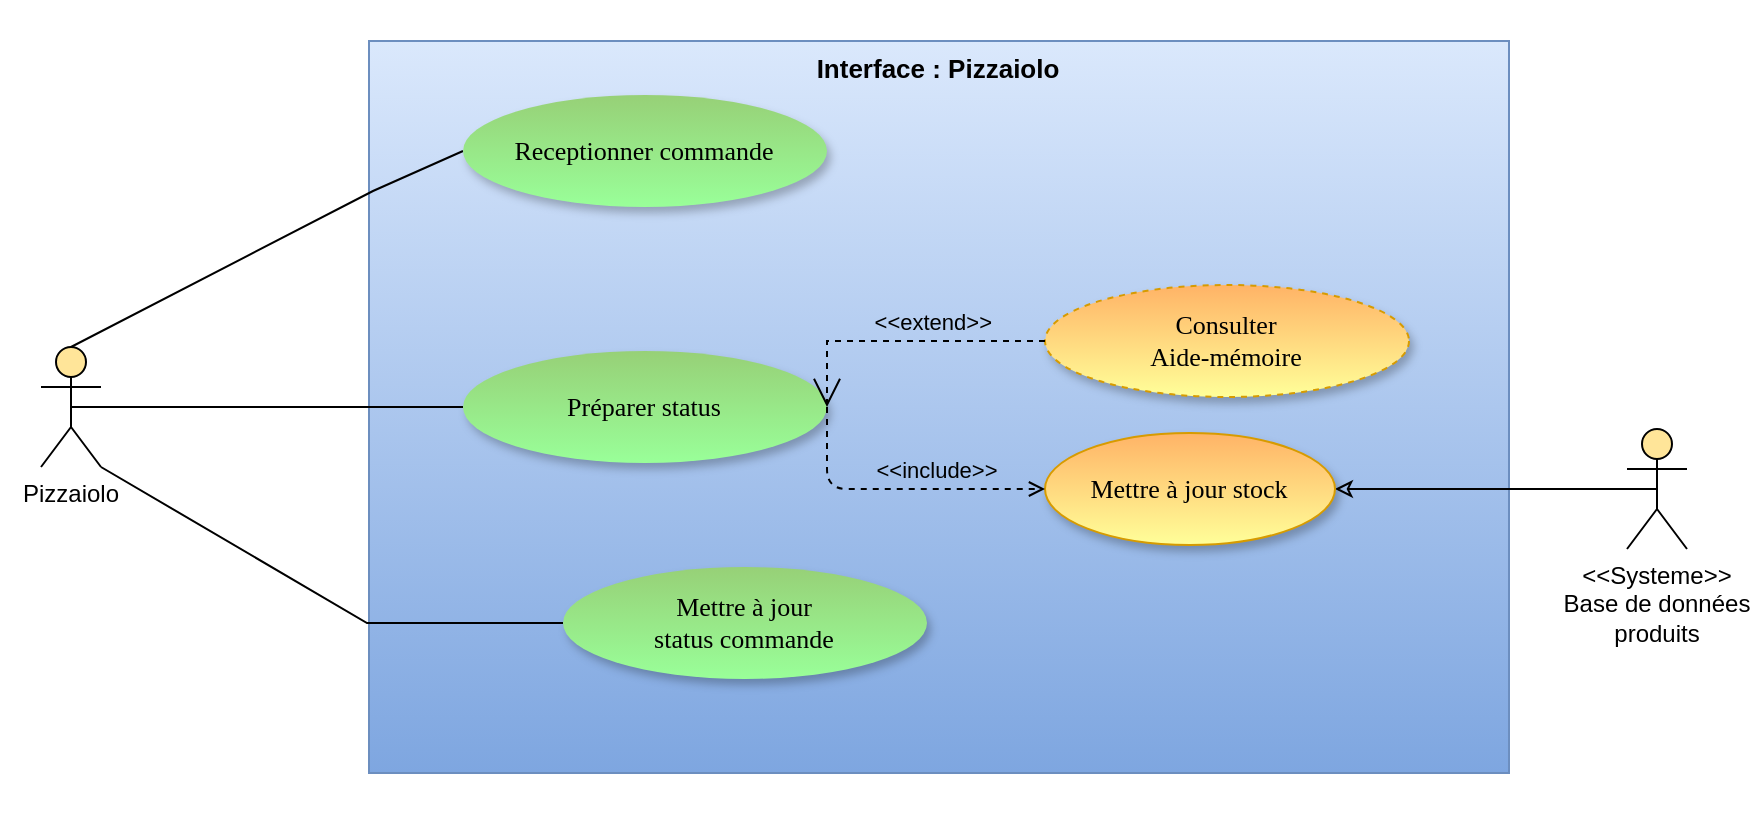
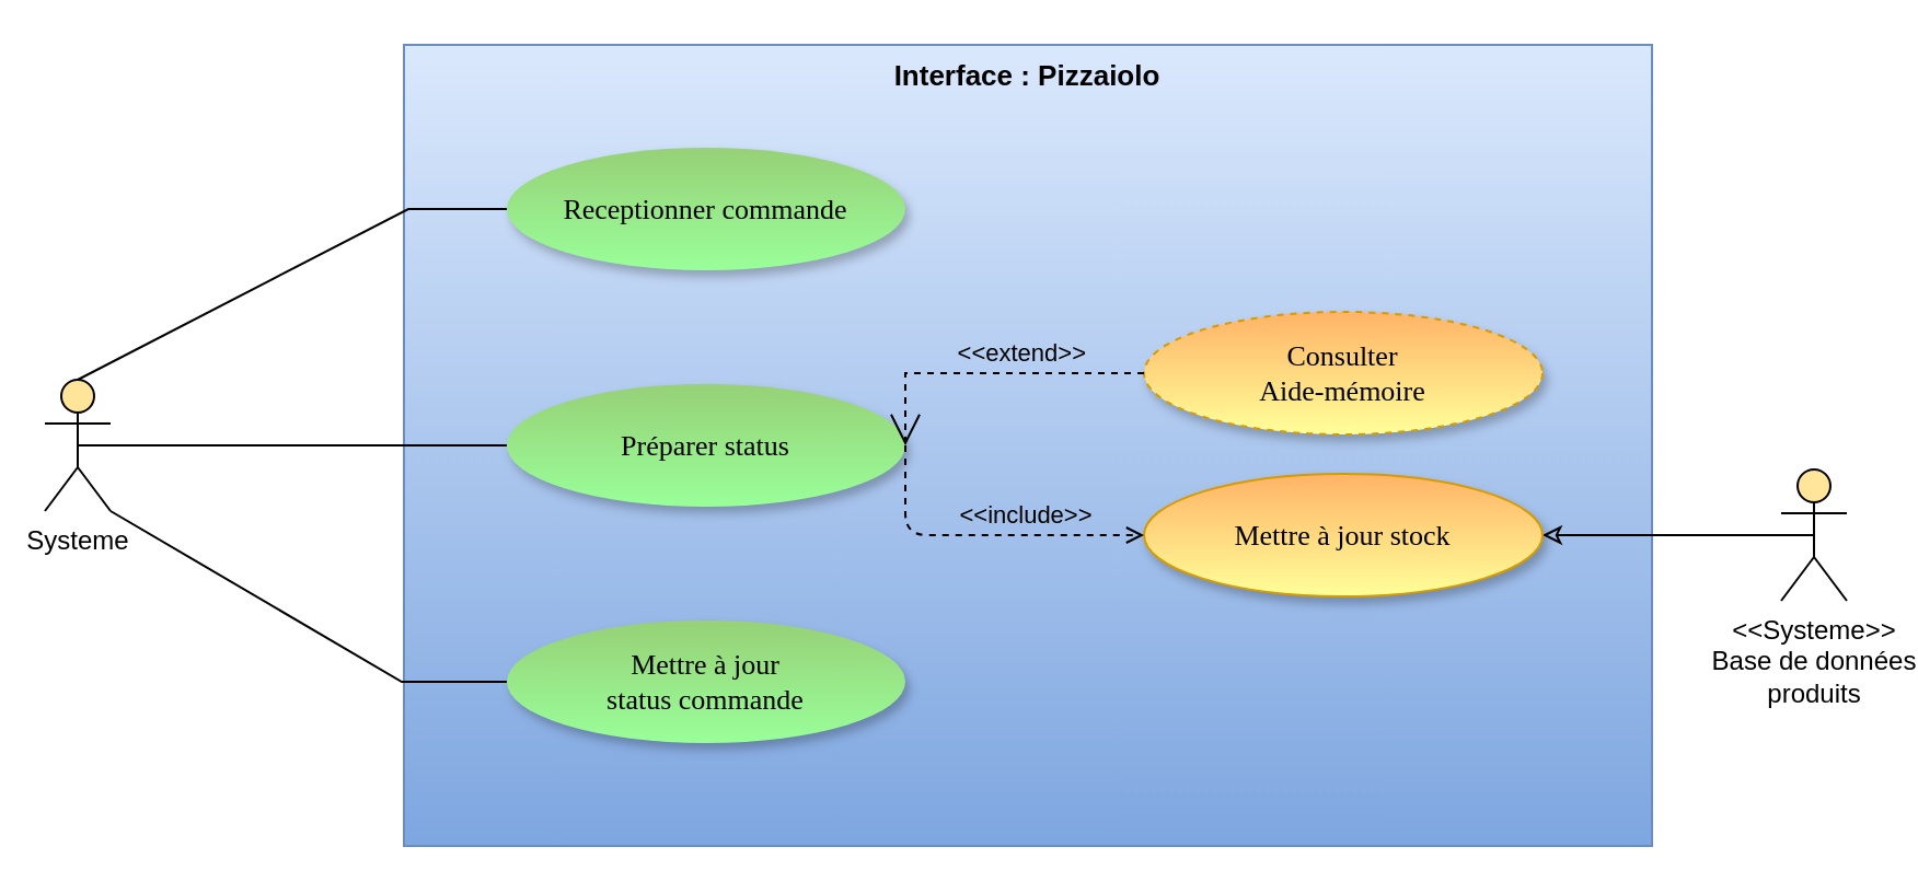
  <mxCell id="0" />
  <mxCell id="1" parent="0" />
  <mxCell id="2" value="&lt;font style=&quot;font-size: 13px&quot;&gt;Interface : Pizzaiolo&lt;br&gt;&lt;/font&gt;" style="rounded=0;whiteSpace=wrap;html=1;gradientColor=#7ea6e0;fillColor=#dae8fc;strokeColor=#6c8ebf;fontStyle=1;verticalAlign=top;align=center;" parent="1" vertex="1"><mxGeometry x="184" y="20" width="570" height="366" as="geometry" /></mxCell>
  <mxCell id="3" value="Préparer status" style="ellipse;whiteSpace=wrap;html=1;shadow=1;fillColor=#97D077;fontFamily=Verdana;strokeColor=none;gradientColor=#99FF99;fontSize=13;labelBackgroundColor=none;" parent="1" vertex="1"><mxGeometry x="231" y="175" width="182" height="56" as="geometry" /></mxCell>
  <mxCell id="4" style="rounded=0;orthogonalLoop=1;jettySize=auto;html=1;exitX=0.5;exitY=0;exitDx=0;exitDy=0;exitPerimeter=0;entryX=0;entryY=0.5;entryDx=0;entryDy=0;endArrow=none;endFill=0;labelBackgroundColor=none;" parent="1" source="7" target="10" edge="1"><mxGeometry relative="1" as="geometry"><Array as="points"><mxPoint x="186" y="95" /></Array></mxGeometry></mxCell>
  <mxCell id="5" style="edgeStyle=orthogonalEdgeStyle;rounded=0;orthogonalLoop=1;jettySize=auto;html=1;exitX=0.5;exitY=0.5;exitDx=0;exitDy=0;exitPerimeter=0;endArrow=none;endFill=0;" edge="1" parent="1" source="7" target="3"><mxGeometry relative="1" as="geometry" /></mxCell>
  <mxCell id="6" style="rounded=0;orthogonalLoop=1;jettySize=auto;html=1;exitX=1;exitY=1;exitDx=0;exitDy=0;exitPerimeter=0;entryX=0;entryY=0.5;entryDx=0;entryDy=0;endArrow=none;endFill=0;" edge="1" parent="1" source="7" target="9"><mxGeometry relative="1" as="geometry"><Array as="points"><mxPoint x="183" y="311" /></Array></mxGeometry></mxCell>
- <mxCell id="7" value="Pizzaiolo" style="shape=umlActor;verticalLabelPosition=bottom;labelBackgroundColor=none;verticalAlign=top;html=1;outlineConnect=0;fillColor=#FFE599;" parent="1" vertex="1"><mxGeometry x="20" y="173" width="30" height="60" as="geometry" /></mxCell>
+ <mxCell id="7" value="Systeme" style="shape=umlActor;verticalLabelPosition=bottom;labelBackgroundColor=none;verticalAlign=top;html=1;outlineConnect=0;fillColor=#FFE599;" parent="1" vertex="1"><mxGeometry x="20" y="173" width="30" height="60" as="geometry" /></mxCell>
  <mxCell id="8" value="&lt;div&gt;Consulter&lt;/div&gt;&lt;div&gt;Aide-mémoire&lt;br&gt;&lt;/div&gt;" style="ellipse;whiteSpace=wrap;html=1;shadow=1;fillColor=#FFB366;fontFamily=Verdana;strokeColor=#d79b00;gradientColor=#FFFF99;fontSize=13;labelBackgroundColor=none;dashed=1;" parent="1" vertex="1"><mxGeometry x="522" y="142" width="182" height="56" as="geometry" /></mxCell>
- <mxCell id="9" value="&lt;div&gt;Mettre à jour&lt;/div&gt;&lt;div&gt;status commande&lt;br&gt;&lt;/div&gt;" style="ellipse;whiteSpace=wrap;html=1;shadow=1;fillColor=#97D077;fontFamily=Verdana;strokeColor=none;gradientColor=#99FF99;fontSize=13;labelBackgroundColor=none;" parent="1" vertex="1"><mxGeometry x="281" y="283" width="182" height="56" as="geometry" /></mxCell>
- <mxCell id="10" value="Receptionner commande" style="ellipse;whiteSpace=wrap;html=1;shadow=1;fillColor=#97D077;fontFamily=Verdana;strokeColor=none;gradientColor=#99FF99;fontSize=13;labelBackgroundColor=none;" parent="1" vertex="1"><mxGeometry x="231" y="47" width="182" height="56" as="geometry" /></mxCell>
+ <mxCell id="9" value="&lt;div&gt;Mettre à jour&lt;/div&gt;&lt;div&gt;status commande&lt;br&gt;&lt;/div&gt;" style="ellipse;whiteSpace=wrap;html=1;shadow=1;fillColor=#97D077;fontFamily=Verdana;strokeColor=none;gradientColor=#99FF99;fontSize=13;labelBackgroundColor=none;" parent="1" vertex="1"><mxGeometry x="231" y="283" width="182" height="56" as="geometry" /></mxCell>
+ <mxCell id="10" value="Receptionner commande" style="ellipse;whiteSpace=wrap;html=1;shadow=1;fillColor=#97D077;fontFamily=Verdana;strokeColor=none;gradientColor=#99FF99;fontSize=13;labelBackgroundColor=none;" parent="1" vertex="1"><mxGeometry x="231" width="182" height="56" as="geometry" y="67" /></mxCell>
  <mxCell id="11" style="edgeStyle=none;rounded=0;orthogonalLoop=1;jettySize=auto;html=1;exitX=0.5;exitY=0.5;exitDx=0;exitDy=0;exitPerimeter=0;labelBackgroundColor=none;endArrow=classic;endFill=0;entryX=1;entryY=0.5;entryDx=0;entryDy=0;" parent="1" source="12" target="13" edge="1"><mxGeometry relative="1" as="geometry"><mxPoint x="1205" y="672" as="targetPoint" /></mxGeometry></mxCell>
  <mxCell id="12" value="&lt;div&gt;&amp;lt;&amp;lt;Systeme&amp;gt;&amp;gt;&lt;/div&gt;&lt;div&gt;Base de données&lt;/div&gt;&lt;div&gt;produits&lt;br&gt;&lt;/div&gt;" style="shape=umlActor;verticalLabelPosition=bottom;labelBackgroundColor=none;verticalAlign=top;html=1;outlineConnect=0;fillColor=#FFE599;" parent="1" vertex="1"><mxGeometry x="813" y="214" width="30" height="60" as="geometry" /></mxCell>
- <mxCell id="13" value="Mettre à jour stock" style="ellipse;whiteSpace=wrap;html=1;shadow=1;fillColor=#FFB366;fontFamily=Verdana;strokeColor=#d79b00;gradientColor=#FFFF99;fontSize=13;labelBackgroundColor=none;" parent="1" vertex="1"><mxGeometry x="522" y="216" width="145" height="56" as="geometry" /></mxCell>
+ <mxCell id="13" value="Mettre à jour stock" style="ellipse;whiteSpace=wrap;html=1;shadow=1;fillColor=#FFB366;fontFamily=Verdana;strokeColor=#d79b00;gradientColor=#FFFF99;fontSize=13;labelBackgroundColor=none;" parent="1" vertex="1"><mxGeometry x="522" y="216" width="182" height="56" as="geometry" /></mxCell>
  <mxCell id="14" value="&amp;lt;&amp;lt;include&amp;gt;&amp;gt;" style="edgeStyle=none;endArrow=open;verticalAlign=bottom;dashed=1;labelBackgroundColor=none;entryX=0;entryY=0.5;entryDx=0;entryDy=0;html=1;exitX=1;exitY=0.5;exitDx=0;exitDy=0;" parent="1" source="3" target="13" edge="1"><mxGeometry x="0.28" width="160" relative="1" as="geometry"><mxPoint x="413" y="331" as="sourcePoint" /><mxPoint x="522" y="331" as="targetPoint" /><Array as="points"><mxPoint x="413" y="244" /></Array><mxPoint as="offset" /></mxGeometry></mxCell>
  <mxCell id="15" value="&amp;lt;&amp;lt;extend&amp;gt;&amp;gt;" style="align=right;html=1;verticalAlign=bottom;rounded=0;labelBackgroundColor=none;endArrow=open;endSize=12;dashed=1;entryX=1;entryY=0.5;entryDx=0;entryDy=0;exitX=0;exitY=0.5;exitDx=0;exitDy=0;" edge="1" parent="1" source="8" target="3"><mxGeometry x="-0.648" relative="1" as="geometry"><mxPoint x="856" y="142" as="targetPoint" /><mxPoint x="1016" y="142" as="sourcePoint" /><Array as="points"><mxPoint x="413" y="170" /></Array><mxPoint as="offset" /></mxGeometry></mxCell>
